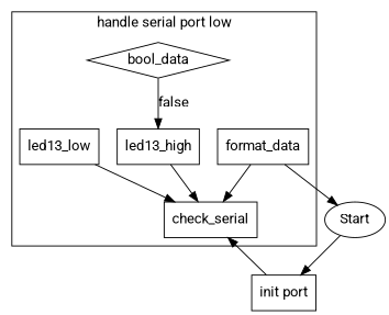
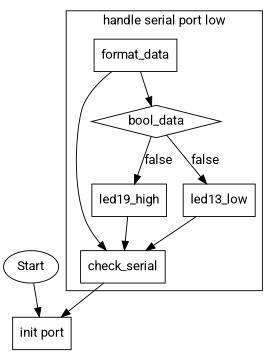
  digraph {
    fontname=Roboto
    node [fontname=Roboto shape=record]
    edge [fontname=Roboto]
    check_serial
    format_data
    bool_data [shape=diamond]
-   led13_high
+   led13_high [label=led19_high]
    led13_low
    Start [shape=ellipse]
    "init port"
    subgraph cluster_1 {
      label="handle serial port low"
      check_serial
      format_data
      bool_data
      led13_high
      led13_low
    }
    format_data -> check_serial
-   format_data -> Start
+   format_data -> bool_data
    bool_data -> led13_high [label=false]
+   bool_data -> led13_low [label=false]
    led13_high -> check_serial
    led13_low -> check_serial
    Start -> "init port"
-   "init port" -> check_serial
+   check_serial -> "init port"
  }
